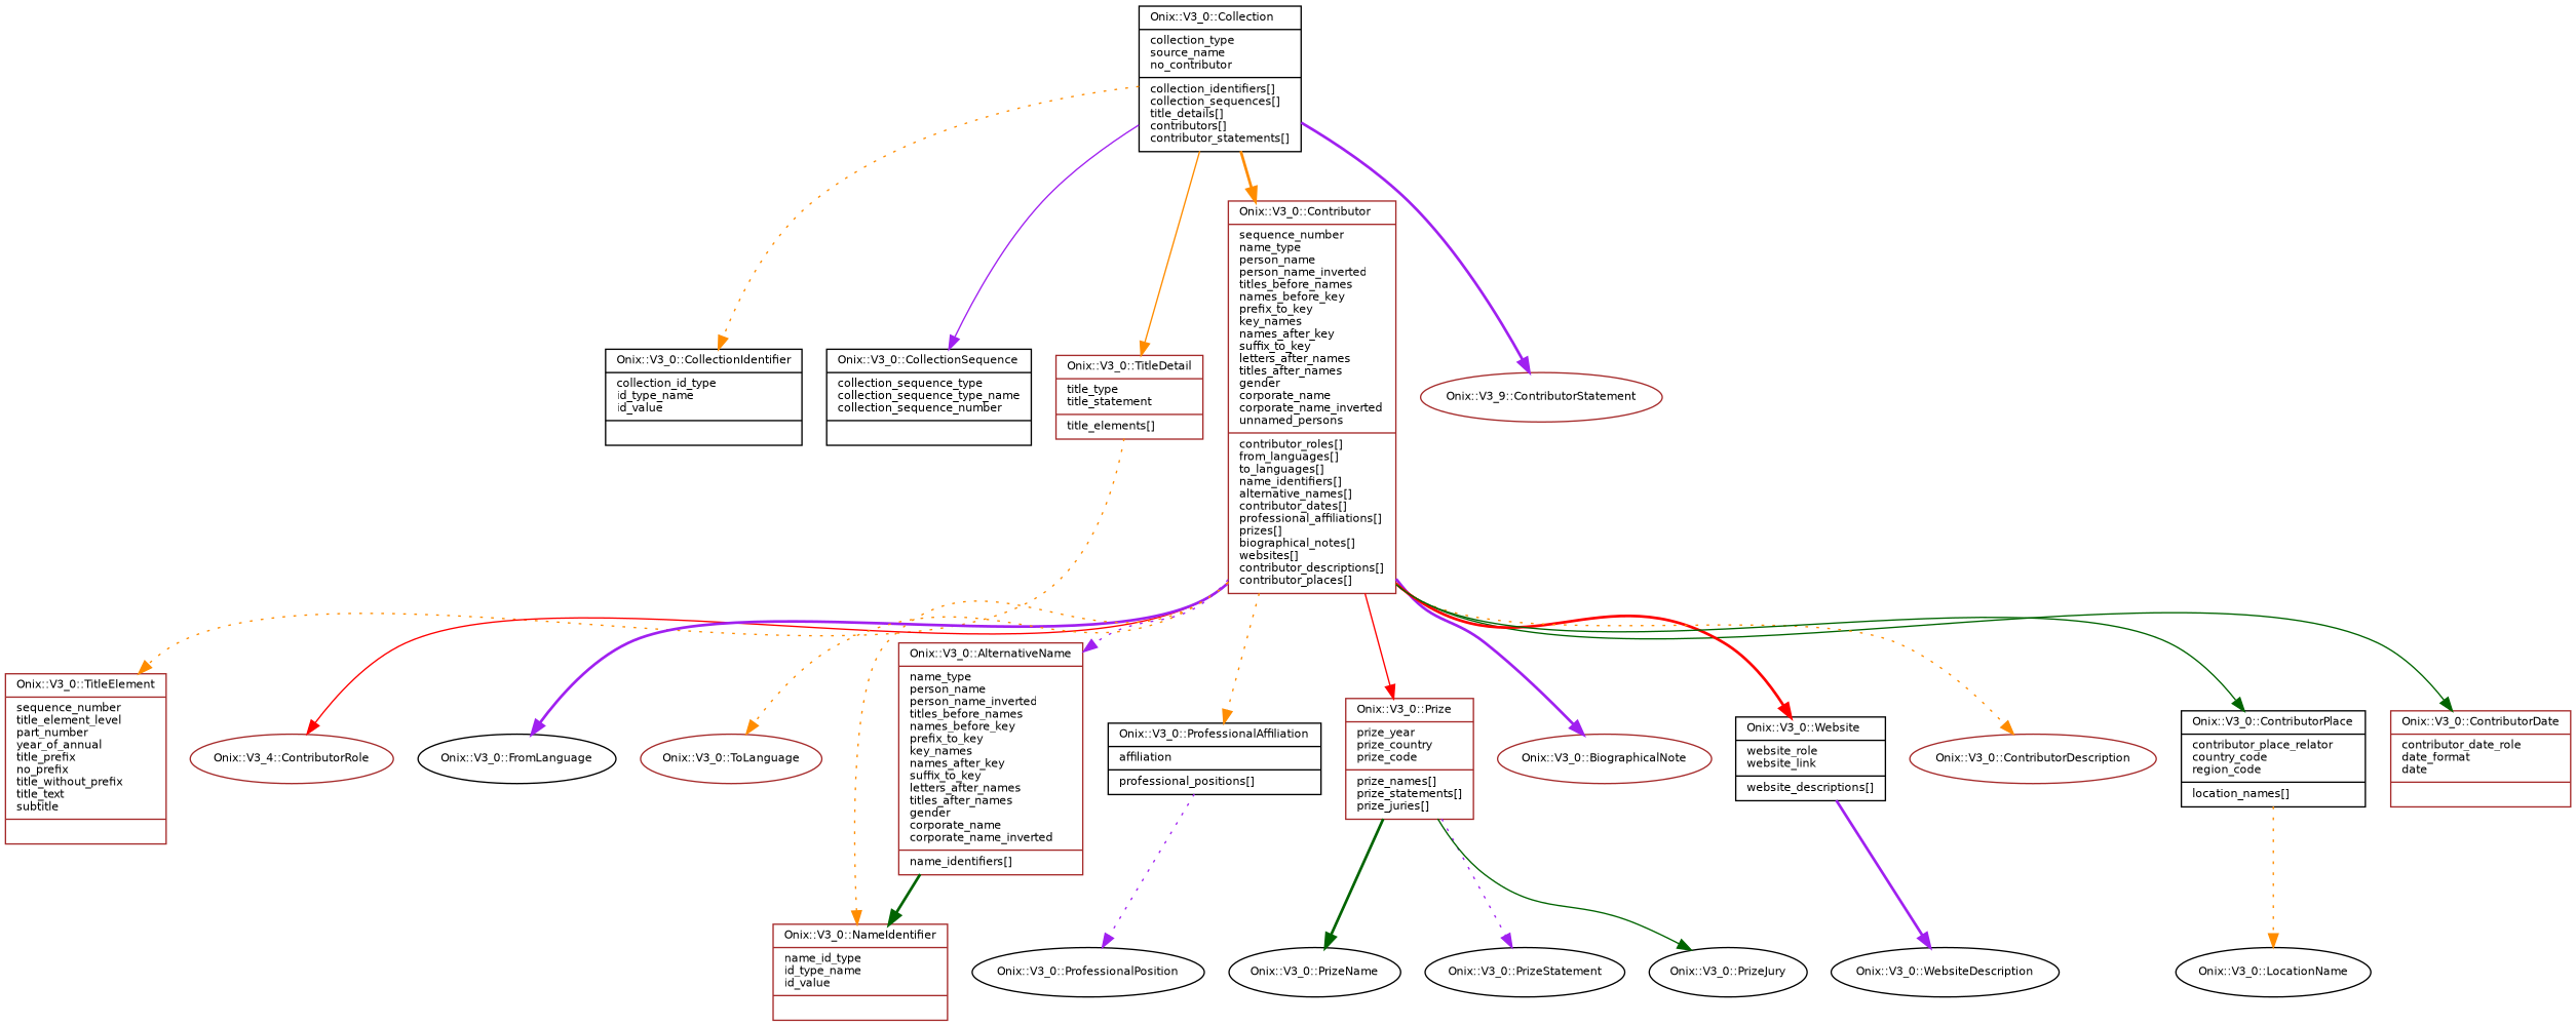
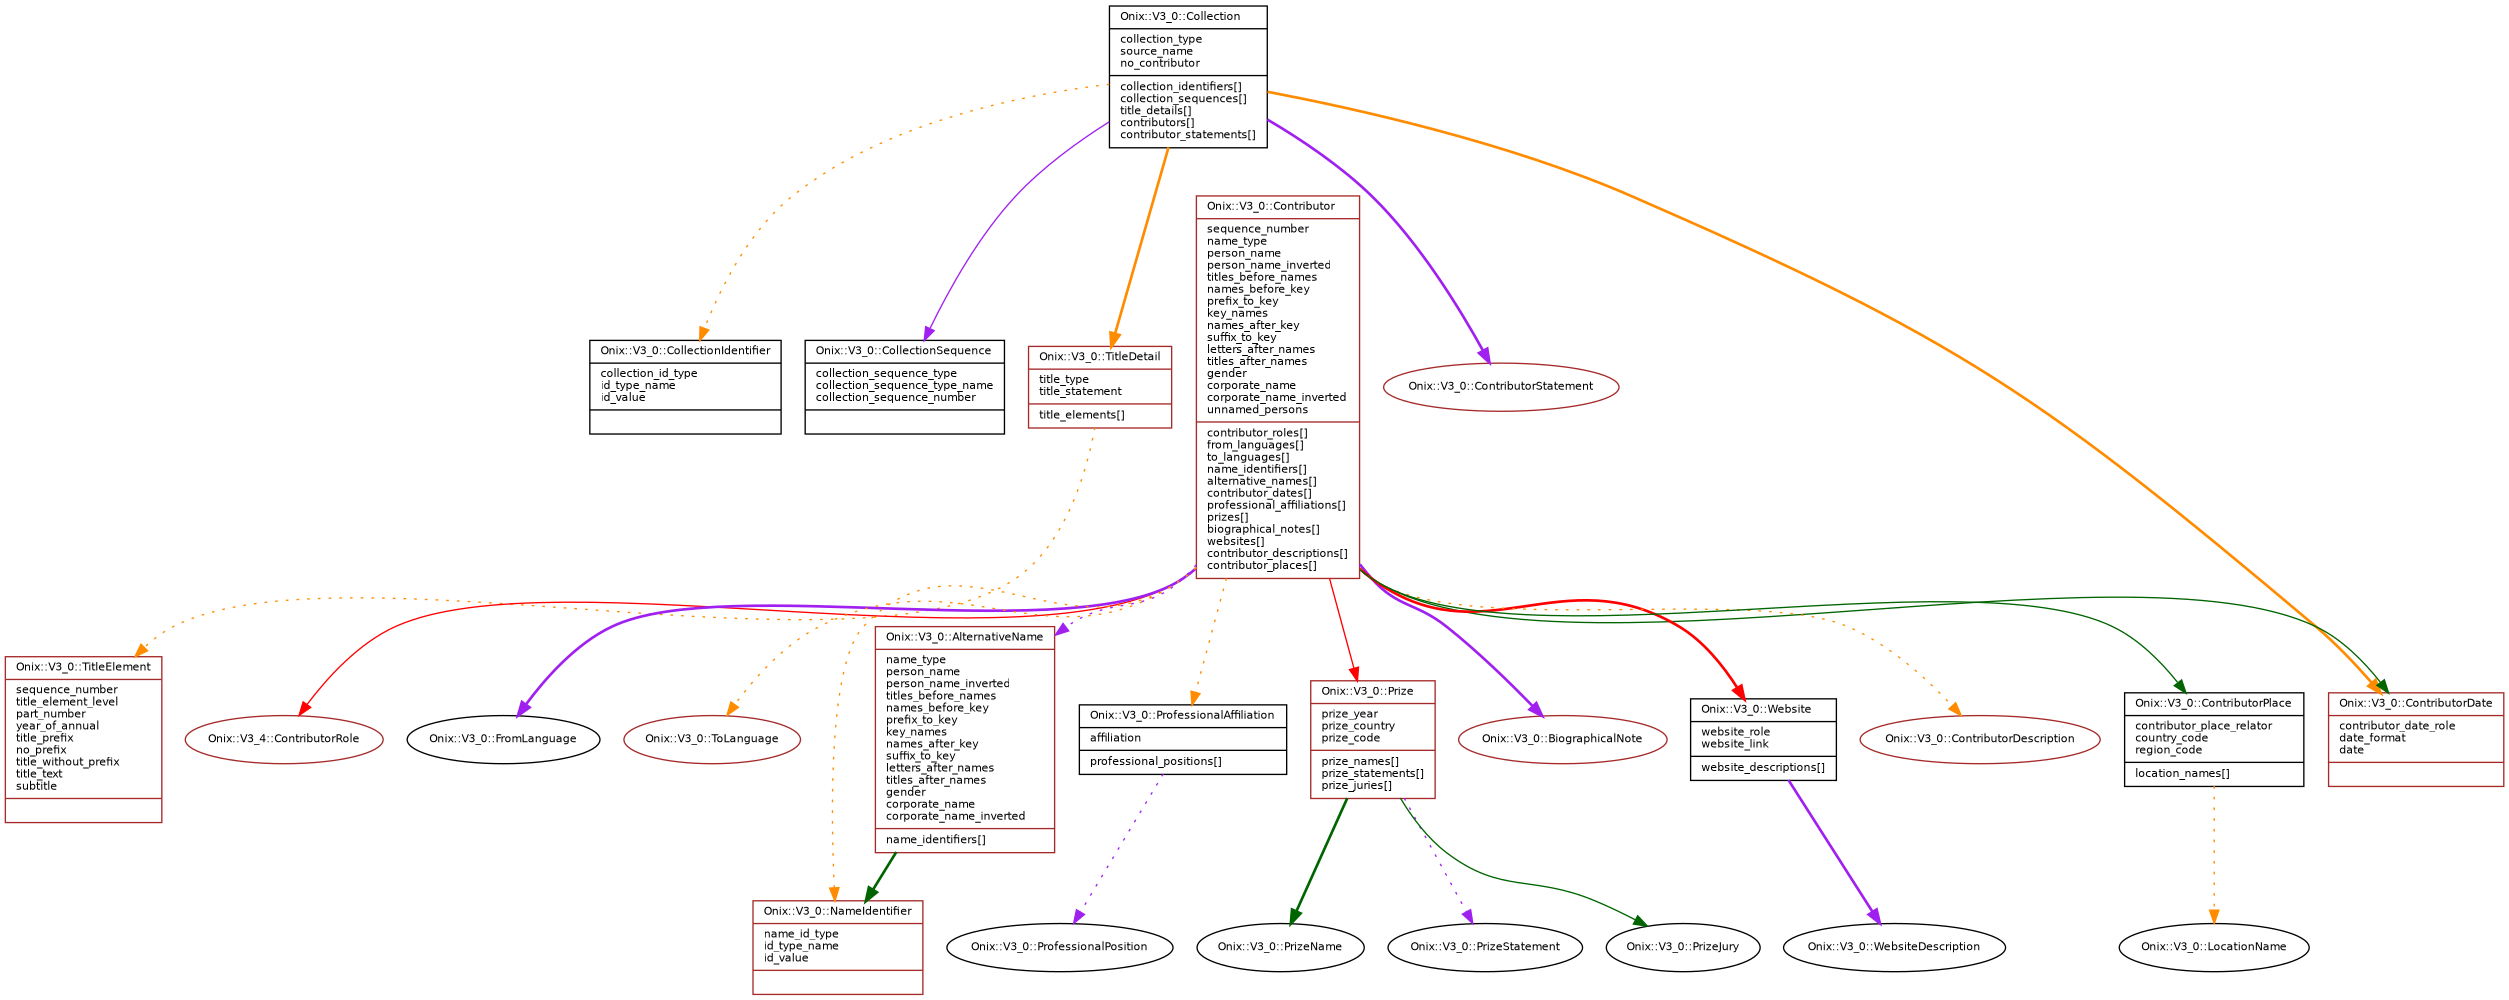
  digraph {
    fontname="Bitstream Vera Sans"
    fontsize=8
    node [color=black fontname="Bitstream Vera Sans" fontsize=8 shape=record]
    edge [arrowhead=normal color=darkorange fontname="Bitstream Vera Sans" fontsize=8 style=dotted]
    n1 [label="{Onix::V3_0::Collection\l|collection_type\lsource_name\lno_contributor\l|collection_identifiers[]\lcollection_sequences[]\ltitle_details[]\lcontributors[]\lcontributor_statements[]\l}"]
    n2 [label="{Onix::V3_0::CollectionIdentifier\l|collection_id_type\lid_type_name\lid_value\l|\l}"]
    n3 [label="{Onix::V3_0::CollectionSequence\l|collection_sequence_type\lcollection_sequence_type_name\lcollection_sequence_number\l|\l}"]
    n4 [color=brown label="{Onix::V3_0::TitleDetail\l|title_type\ltitle_statement\l|title_elements[]\l}"]
    n5 [color=brown label="{Onix::V3_0::Contributor\l|sequence_number\lname_type\lperson_name\lperson_name_inverted\ltitles_before_names\lnames_before_key\lprefix_to_key\lkey_names\lnames_after_key\lsuffix_to_key\lletters_after_names\ltitles_after_names\lgender\lcorporate_name\lcorporate_name_inverted\lunnamed_persons\l|contributor_roles[]\lfrom_languages[]\lto_languages[]\lname_identifiers[]\lalternative_names[]\lcontributor_dates[]\lprofessional_affiliations[]\lprizes[]\lbiographical_notes[]\lwebsites[]\lcontributor_descriptions[]\lcontributor_places[]\l}"]
-   n6 [color=brown label="Onix::V3_9::ContributorStatement" shape=oval]
+   n6 [color=brown label="Onix::V3_0::ContributorStatement" shape=oval]
    n7 [color=brown label="{Onix::V3_0::TitleElement\l|sequence_number\ltitle_element_level\lpart_number\lyear_of_annual\ltitle_prefix\lno_prefix\ltitle_without_prefix\ltitle_text\lsubtitle\l|\l}"]
    n8 [color=brown label="Onix::V3_4::ContributorRole" shape=oval]
    n9 [label="Onix::V3_0::FromLanguage" shape=oval]
    n10 [color=brown label="Onix::V3_0::ToLanguage" shape=oval]
    n11 [color=brown label="{Onix::V3_0::NameIdentifier\l|name_id_type\lid_type_name\lid_value\l|\l}"]
    n12 [color=brown label="{Onix::V3_0::AlternativeName\l|name_type\lperson_name\lperson_name_inverted\ltitles_before_names\lnames_before_key\lprefix_to_key\lkey_names\lnames_after_key\lsuffix_to_key\lletters_after_names\ltitles_after_names\lgender\lcorporate_name\lcorporate_name_inverted\l|name_identifiers[]\l}"]
    n13 [color=brown label="{Onix::V3_0::ContributorDate\l|contributor_date_role\ldate_format\ldate\l|\l}"]
    n14 [label="{Onix::V3_0::ProfessionalAffiliation\l|affiliation\l|professional_positions[]\l}"]
    n15 [color=brown label="{Onix::V3_0::Prize\l|prize_year\lprize_country\lprize_code\l|prize_names[]\lprize_statements[]\lprize_juries[]\l}"]
    n16 [color=brown label="Onix::V3_0::BiographicalNote" shape=oval]
    n17 [label="{Onix::V3_0::Website\l|website_role\lwebsite_link\l|website_descriptions[]\l}"]
    n18 [color=brown label="Onix::V3_0::ContributorDescription" shape=oval]
    n19 [label="{Onix::V3_0::ContributorPlace\l|contributor_place_relator\lcountry_code\lregion_code\l|location_names[]\l}"]
    n20 [label="Onix::V3_0::ProfessionalPosition" shape=oval]
    n21 [label="Onix::V3_0::PrizeName" shape=oval]
    n22 [label="Onix::V3_0::PrizeStatement" shape=oval]
    n23 [label="Onix::V3_0::PrizeJury" shape=oval]
    n24 [label="Onix::V3_0::WebsiteDescription" shape=oval]
    n25 [label="Onix::V3_0::LocationName" shape=oval]
    n1 -> n2
    n1 -> n3 [color=purple style=solid]
-   n1 -> n4 [style=solid]
-   n1 -> n5 [style=bold]
+   n1 -> n4 [style=bold]
+   n1 -> n13 [style=bold]
    n1 -> n6 [color=purple style=bold]
    n4 -> n7
    n5 -> n8 [color=red style=solid]
    n5 -> n9 [color=purple style=bold]
    n5 -> n10
    n5 -> n11
    n5 -> n12 [color=purple]
    n5 -> n13 [color=darkgreen style=solid]
    n5 -> n14
    n5 -> n15 [color=red style=solid]
    n5 -> n16 [color=purple style=bold]
    n5 -> n17 [color=red style=bold]
    n5 -> n18
    n5 -> n19 [color=darkgreen style=solid]
    n12 -> n11 [color=darkgreen style=bold]
    n14 -> n20 [color=purple]
    n15 -> n21 [color=darkgreen style=bold]
    n15 -> n22 [color=purple]
    n15 -> n23 [color=darkgreen style=solid]
    n17 -> n24 [color=purple style=bold]
    n19 -> n25
  }
